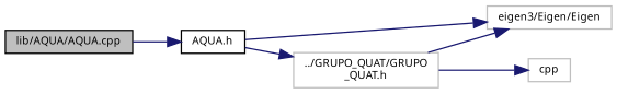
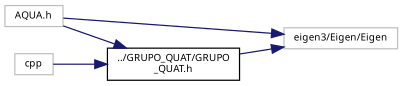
  digraph {
    fontname="Noto Sans"
    rankdir=LR
    node [color=black fontname="Noto Sans" fontsize=8 shape=record]
    edge [color=midnightblue fontname="Noto Sans" fontsize=8 labelfontname=DejaVuSansMono labelfontsize=8 style=solid]
-   n1 [fillcolor=grey75 fontcolor=black height=0.2 label="lib/AQUA/AQUA.cpp" style=filled width=0.4]
-   n2 [height=0.2 label="AQUA.h" width=0.4]
+   n2 [color=grey75 height=0.2 label="AQUA.h" width=0.4]
    n3 [color=grey75 height=0.2 label="eigen3/Eigen/Eigen" width=0.4]
-   n4 [color=grey75 height=0.2 label="../GRUPO_QUAT/GRUPO\l_QUAT.h" width=0.4]
+   n4 [height=0.2 label="../GRUPO_QUAT/GRUPO\l_QUAT.h" width=0.4]
    n5 [color=grey75 height=0.2 label=cpp width=0.4]
-   n1 -> n2
    n2 -> n3
    n2 -> n4
    n4 -> n3
-   n4 -> n5
+   n5 -> n4
  }
